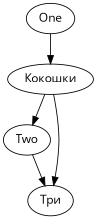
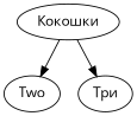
  digraph {
    fontname="Open Sans"
    node [fontname="Open Sans"]
    edge [fontname="Open Sans"]
-   n1 [label=One]
    n2 [label="Кокошки"]
    n3 [label=Two]
    n4 [label="Три"]
-   n1 -> n2
    n2 -> n3
    n2 -> n4
-   n3 -> n4
  }
